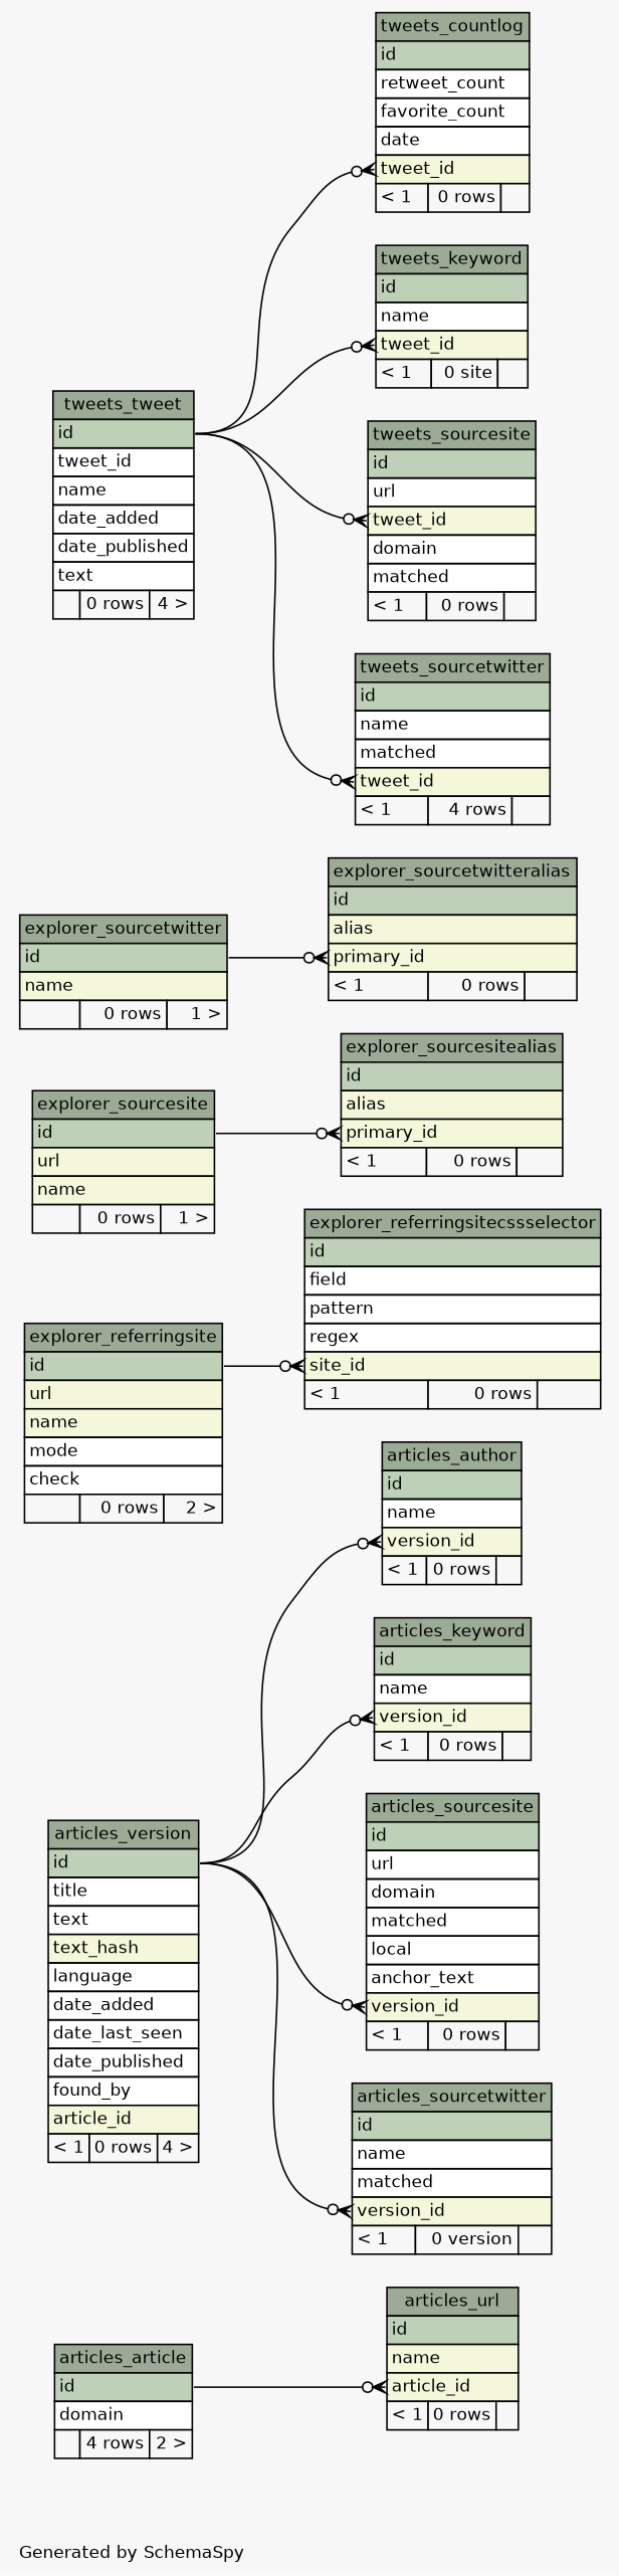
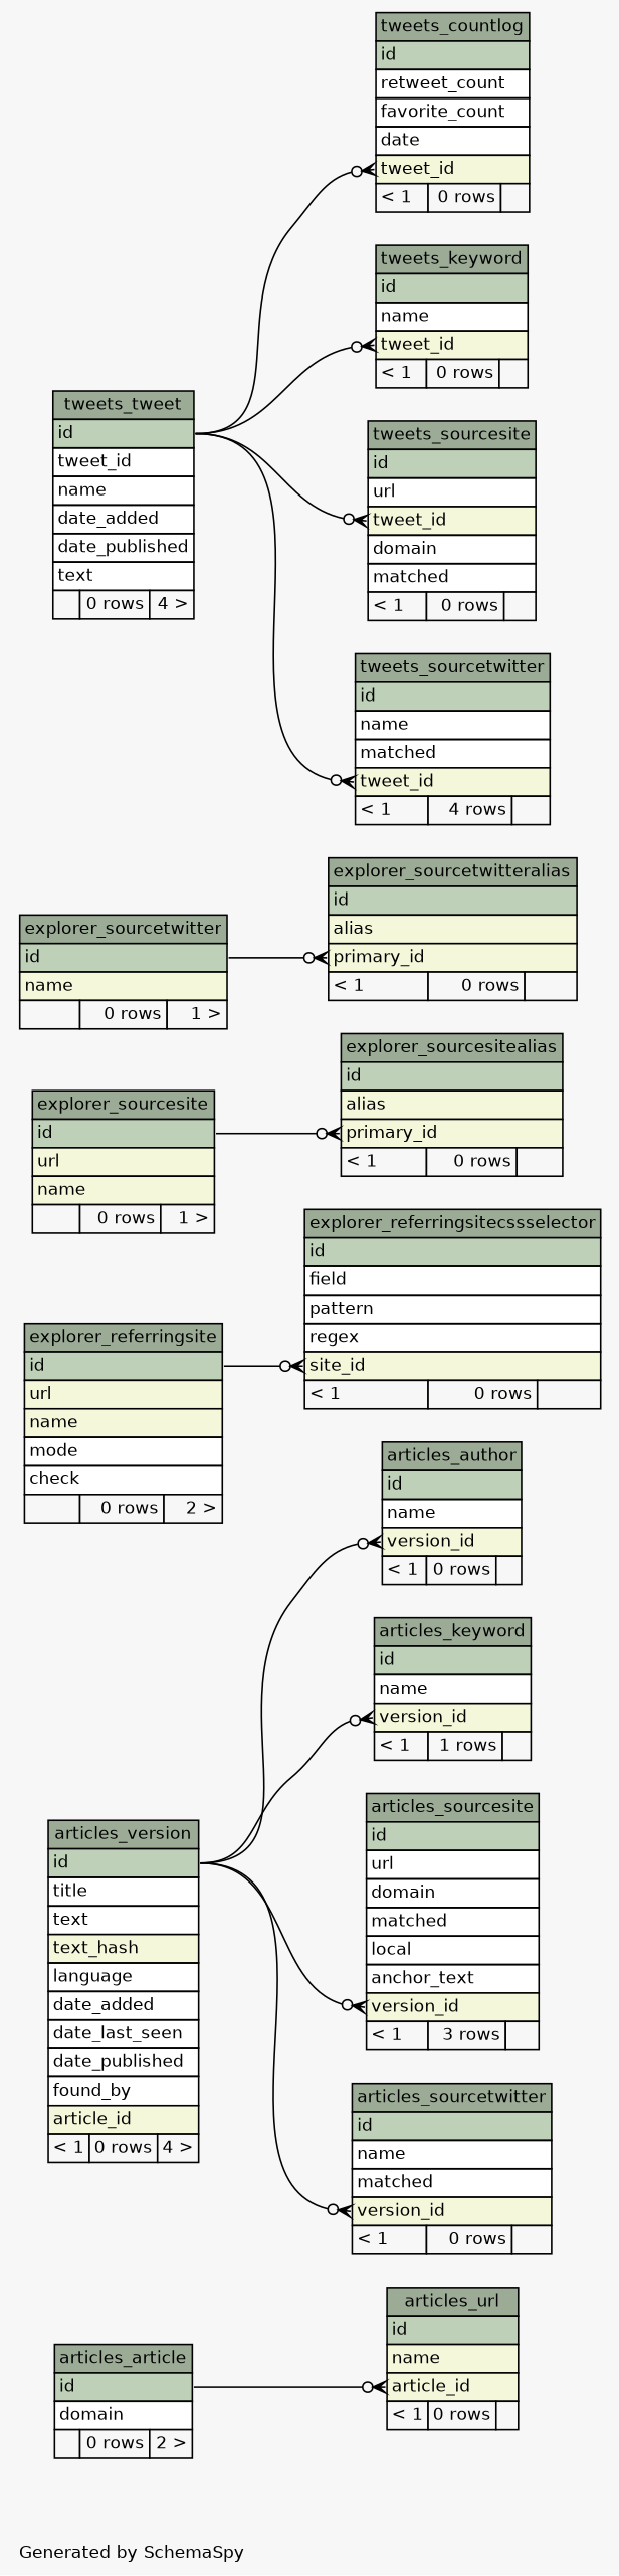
  digraph {
    bgcolor="#f7f7f7"
    fontname=Helvetica
    fontsize=11
    label="\nGenerated by SchemaSpy"
    labeljust=l
    nodesep=0.18
    rankdir=RL
    ranksep=0.46
    node [fontname=Helvetica fontsize=11 shape=plaintext]
    edge [arrowhead=none arrowsize=0.8 arrowtail=crowodot dir=back headport="id:e" tailport="version_id:w"]
-   n1 [label=<     <TABLE BORDER="0" CELLBORDER="1" CELLSPACING="0" BGCOLOR="#ffffff">       <TR><TD COLSPAN="3" BGCOLOR="#9bab96" ALIGN="CENTER">articles_article</TD></TR>       <TR><TD PORT="id" COLSPAN="3" BGCOLOR="#bed1b8" ALIGN="LEFT">id</TD></TR>       <TR><TD PORT="domain" COLSPAN="3" ALIGN="LEFT">domain</TD></TR>       <TR><TD ALIGN="LEFT" BGCOLOR="#f7f7f7">  </TD><TD ALIGN="RIGHT" BGCOLOR="#f7f7f7">4 rows</TD><TD ALIGN="RIGHT" BGCOLOR="#f7f7f7">2 &gt;</TD></TR>     </TABLE>>]
+   n1 [label=<     <TABLE BORDER="0" CELLBORDER="1" CELLSPACING="0" BGCOLOR="#ffffff">       <TR><TD COLSPAN="3" BGCOLOR="#9bab96" ALIGN="CENTER">articles_article</TD></TR>       <TR><TD PORT="id" COLSPAN="3" BGCOLOR="#bed1b8" ALIGN="LEFT">id</TD></TR>       <TR><TD PORT="domain" COLSPAN="3" ALIGN="LEFT">domain</TD></TR>       <TR><TD ALIGN="LEFT" BGCOLOR="#f7f7f7">  </TD><TD ALIGN="RIGHT" BGCOLOR="#f7f7f7">0 rows</TD><TD ALIGN="RIGHT" BGCOLOR="#f7f7f7">2 &gt;</TD></TR>     </TABLE>>]
    n2 [label=<     <TABLE BORDER="0" CELLBORDER="1" CELLSPACING="0" BGCOLOR="#ffffff">       <TR><TD COLSPAN="3" BGCOLOR="#9bab96" ALIGN="CENTER">articles_author</TD></TR>       <TR><TD PORT="id" COLSPAN="3" BGCOLOR="#bed1b8" ALIGN="LEFT">id</TD></TR>       <TR><TD PORT="name" COLSPAN="3" ALIGN="LEFT">name</TD></TR>       <TR><TD PORT="version_id" COLSPAN="3" BGCOLOR="#f4f7da" ALIGN="LEFT">version_id</TD></TR>       <TR><TD ALIGN="LEFT" BGCOLOR="#f7f7f7">&lt; 1</TD><TD ALIGN="RIGHT" BGCOLOR="#f7f7f7">0 rows</TD><TD ALIGN="RIGHT" BGCOLOR="#f7f7f7">  </TD></TR>     </TABLE>>]
    n3 [label=<     <TABLE BORDER="0" CELLBORDER="1" CELLSPACING="0" BGCOLOR="#ffffff">       <TR><TD COLSPAN="3" BGCOLOR="#9bab96" ALIGN="CENTER">articles_version</TD></TR>       <TR><TD PORT="id" COLSPAN="3" BGCOLOR="#bed1b8" ALIGN="LEFT">id</TD></TR>       <TR><TD PORT="title" COLSPAN="3" ALIGN="LEFT">title</TD></TR>       <TR><TD PORT="text" COLSPAN="3" ALIGN="LEFT">text</TD></TR>       <TR><TD PORT="text_hash" COLSPAN="3" BGCOLOR="#f4f7da" ALIGN="LEFT">text_hash</TD></TR>       <TR><TD PORT="language" COLSPAN="3" ALIGN="LEFT">language</TD></TR>       <TR><TD PORT="date_added" COLSPAN="3" ALIGN="LEFT">date_added</TD></TR>       <TR><TD PORT="date_last_seen" COLSPAN="3" ALIGN="LEFT">date_last_seen</TD></TR>       <TR><TD PORT="date_published" COLSPAN="3" ALIGN="LEFT">date_published</TD></TR>       <TR><TD PORT="found_by" COLSPAN="3" ALIGN="LEFT">found_by</TD></TR>       <TR><TD PORT="article_id" COLSPAN="3" BGCOLOR="#f4f7da" ALIGN="LEFT">article_id</TD></TR>       <TR><TD ALIGN="LEFT" BGCOLOR="#f7f7f7">&lt; 1</TD><TD ALIGN="RIGHT" BGCOLOR="#f7f7f7">0 rows</TD><TD ALIGN="RIGHT" BGCOLOR="#f7f7f7">4 &gt;</TD></TR>     </TABLE>>]
-   n4 [label=<     <TABLE BORDER="0" CELLBORDER="1" CELLSPACING="0" BGCOLOR="#ffffff">       <TR><TD COLSPAN="3" BGCOLOR="#9bab96" ALIGN="CENTER">articles_keyword</TD></TR>       <TR><TD PORT="id" COLSPAN="3" BGCOLOR="#bed1b8" ALIGN="LEFT">id</TD></TR>       <TR><TD PORT="name" COLSPAN="3" ALIGN="LEFT">name</TD></TR>       <TR><TD PORT="version_id" COLSPAN="3" BGCOLOR="#f4f7da" ALIGN="LEFT">version_id</TD></TR>       <TR><TD ALIGN="LEFT" BGCOLOR="#f7f7f7">&lt; 1</TD><TD ALIGN="RIGHT" BGCOLOR="#f7f7f7">0 rows</TD><TD ALIGN="RIGHT" BGCOLOR="#f7f7f7">  </TD></TR>     </TABLE>>]
-   n5 [label=<     <TABLE BORDER="0" CELLBORDER="1" CELLSPACING="0" BGCOLOR="#ffffff">       <TR><TD COLSPAN="3" BGCOLOR="#9bab96" ALIGN="CENTER">articles_sourcesite</TD></TR>       <TR><TD PORT="id" COLSPAN="3" BGCOLOR="#bed1b8" ALIGN="LEFT">id</TD></TR>       <TR><TD PORT="url" COLSPAN="3" ALIGN="LEFT">url</TD></TR>       <TR><TD PORT="domain" COLSPAN="3" ALIGN="LEFT">domain</TD></TR>       <TR><TD PORT="matched" COLSPAN="3" ALIGN="LEFT">matched</TD></TR>       <TR><TD PORT="local" COLSPAN="3" ALIGN="LEFT">local</TD></TR>       <TR><TD PORT="anchor_text" COLSPAN="3" ALIGN="LEFT">anchor_text</TD></TR>       <TR><TD PORT="version_id" COLSPAN="3" BGCOLOR="#f4f7da" ALIGN="LEFT">version_id</TD></TR>       <TR><TD ALIGN="LEFT" BGCOLOR="#f7f7f7">&lt; 1</TD><TD ALIGN="RIGHT" BGCOLOR="#f7f7f7">0 rows</TD><TD ALIGN="RIGHT" BGCOLOR="#f7f7f7">  </TD></TR>     </TABLE>>]
-   n6 [label=<     <TABLE BORDER="0" CELLBORDER="1" CELLSPACING="0" BGCOLOR="#ffffff">       <TR><TD COLSPAN="3" BGCOLOR="#9bab96" ALIGN="CENTER">articles_sourcetwitter</TD></TR>       <TR><TD PORT="id" COLSPAN="3" BGCOLOR="#bed1b8" ALIGN="LEFT">id</TD></TR>       <TR><TD PORT="name" COLSPAN="3" ALIGN="LEFT">name</TD></TR>       <TR><TD PORT="matched" COLSPAN="3" ALIGN="LEFT">matched</TD></TR>       <TR><TD PORT="version_id" COLSPAN="3" BGCOLOR="#f4f7da" ALIGN="LEFT">version_id</TD></TR>       <TR><TD ALIGN="LEFT" BGCOLOR="#f7f7f7">&lt; 1</TD><TD ALIGN="RIGHT" BGCOLOR="#f7f7f7">0 version</TD><TD ALIGN="RIGHT" BGCOLOR="#f7f7f7">  </TD></TR>     </TABLE>>]
+   n4 [label=<     <TABLE BORDER="0" CELLBORDER="1" CELLSPACING="0" BGCOLOR="#ffffff">       <TR><TD COLSPAN="3" BGCOLOR="#9bab96" ALIGN="CENTER">articles_keyword</TD></TR>       <TR><TD PORT="id" COLSPAN="3" BGCOLOR="#bed1b8" ALIGN="LEFT">id</TD></TR>       <TR><TD PORT="name" COLSPAN="3" ALIGN="LEFT">name</TD></TR>       <TR><TD PORT="version_id" COLSPAN="3" BGCOLOR="#f4f7da" ALIGN="LEFT">version_id</TD></TR>       <TR><TD ALIGN="LEFT" BGCOLOR="#f7f7f7">&lt; 1</TD><TD ALIGN="RIGHT" BGCOLOR="#f7f7f7">1 rows</TD><TD ALIGN="RIGHT" BGCOLOR="#f7f7f7">  </TD></TR>     </TABLE>>]
+   n5 [label=<     <TABLE BORDER="0" CELLBORDER="1" CELLSPACING="0" BGCOLOR="#ffffff">       <TR><TD COLSPAN="3" BGCOLOR="#9bab96" ALIGN="CENTER">articles_sourcesite</TD></TR>       <TR><TD PORT="id" COLSPAN="3" BGCOLOR="#bed1b8" ALIGN="LEFT">id</TD></TR>       <TR><TD PORT="url" COLSPAN="3" ALIGN="LEFT">url</TD></TR>       <TR><TD PORT="domain" COLSPAN="3" ALIGN="LEFT">domain</TD></TR>       <TR><TD PORT="matched" COLSPAN="3" ALIGN="LEFT">matched</TD></TR>       <TR><TD PORT="local" COLSPAN="3" ALIGN="LEFT">local</TD></TR>       <TR><TD PORT="anchor_text" COLSPAN="3" ALIGN="LEFT">anchor_text</TD></TR>       <TR><TD PORT="version_id" COLSPAN="3" BGCOLOR="#f4f7da" ALIGN="LEFT">version_id</TD></TR>       <TR><TD ALIGN="LEFT" BGCOLOR="#f7f7f7">&lt; 1</TD><TD ALIGN="RIGHT" BGCOLOR="#f7f7f7">3 rows</TD><TD ALIGN="RIGHT" BGCOLOR="#f7f7f7">  </TD></TR>     </TABLE>>]
+   n6 [label=<     <TABLE BORDER="0" CELLBORDER="1" CELLSPACING="0" BGCOLOR="#ffffff">       <TR><TD COLSPAN="3" BGCOLOR="#9bab96" ALIGN="CENTER">articles_sourcetwitter</TD></TR>       <TR><TD PORT="id" COLSPAN="3" BGCOLOR="#bed1b8" ALIGN="LEFT">id</TD></TR>       <TR><TD PORT="name" COLSPAN="3" ALIGN="LEFT">name</TD></TR>       <TR><TD PORT="matched" COLSPAN="3" ALIGN="LEFT">matched</TD></TR>       <TR><TD PORT="version_id" COLSPAN="3" BGCOLOR="#f4f7da" ALIGN="LEFT">version_id</TD></TR>       <TR><TD ALIGN="LEFT" BGCOLOR="#f7f7f7">&lt; 1</TD><TD ALIGN="RIGHT" BGCOLOR="#f7f7f7">0 rows</TD><TD ALIGN="RIGHT" BGCOLOR="#f7f7f7">  </TD></TR>     </TABLE>>]
    n7 [label=<     <TABLE BORDER="0" CELLBORDER="1" CELLSPACING="0" BGCOLOR="#ffffff">       <TR><TD COLSPAN="3" BGCOLOR="#9bab96" ALIGN="CENTER">articles_url</TD></TR>       <TR><TD PORT="id" COLSPAN="3" BGCOLOR="#bed1b8" ALIGN="LEFT">id</TD></TR>       <TR><TD PORT="name" COLSPAN="3" BGCOLOR="#f4f7da" ALIGN="LEFT">name</TD></TR>       <TR><TD PORT="article_id" COLSPAN="3" BGCOLOR="#f4f7da" ALIGN="LEFT">article_id</TD></TR>       <TR><TD ALIGN="LEFT" BGCOLOR="#f7f7f7">&lt; 1</TD><TD ALIGN="RIGHT" BGCOLOR="#f7f7f7">0 rows</TD><TD ALIGN="RIGHT" BGCOLOR="#f7f7f7">  </TD></TR>     </TABLE>>]
    n8 [label=<     <TABLE BORDER="0" CELLBORDER="1" CELLSPACING="0" BGCOLOR="#ffffff">       <TR><TD COLSPAN="3" BGCOLOR="#9bab96" ALIGN="CENTER">explorer_referringsite</TD></TR>       <TR><TD PORT="id" COLSPAN="3" BGCOLOR="#bed1b8" ALIGN="LEFT">id</TD></TR>       <TR><TD PORT="url" COLSPAN="3" BGCOLOR="#f4f7da" ALIGN="LEFT">url</TD></TR>       <TR><TD PORT="name" COLSPAN="3" BGCOLOR="#f4f7da" ALIGN="LEFT">name</TD></TR>       <TR><TD PORT="mode" COLSPAN="3" ALIGN="LEFT">mode</TD></TR>       <TR><TD PORT="check" COLSPAN="3" ALIGN="LEFT">check</TD></TR>       <TR><TD ALIGN="LEFT" BGCOLOR="#f7f7f7">  </TD><TD ALIGN="RIGHT" BGCOLOR="#f7f7f7">0 rows</TD><TD ALIGN="RIGHT" BGCOLOR="#f7f7f7">2 &gt;</TD></TR>     </TABLE>>]
    n9 [label=<     <TABLE BORDER="0" CELLBORDER="1" CELLSPACING="0" BGCOLOR="#ffffff">       <TR><TD COLSPAN="3" BGCOLOR="#9bab96" ALIGN="CENTER">explorer_referringsitecssselector</TD></TR>       <TR><TD PORT="id" COLSPAN="3" BGCOLOR="#bed1b8" ALIGN="LEFT">id</TD></TR>       <TR><TD PORT="field" COLSPAN="3" ALIGN="LEFT">field</TD></TR>       <TR><TD PORT="pattern" COLSPAN="3" ALIGN="LEFT">pattern</TD></TR>       <TR><TD PORT="regex" COLSPAN="3" ALIGN="LEFT">regex</TD></TR>       <TR><TD PORT="site_id" COLSPAN="3" BGCOLOR="#f4f7da" ALIGN="LEFT">site_id</TD></TR>       <TR><TD ALIGN="LEFT" BGCOLOR="#f7f7f7">&lt; 1</TD><TD ALIGN="RIGHT" BGCOLOR="#f7f7f7">0 rows</TD><TD ALIGN="RIGHT" BGCOLOR="#f7f7f7">  </TD></TR>     </TABLE>>]
    n10 [label=<     <TABLE BORDER="0" CELLBORDER="1" CELLSPACING="0" BGCOLOR="#ffffff">       <TR><TD COLSPAN="3" BGCOLOR="#9bab96" ALIGN="CENTER">explorer_sourcesite</TD></TR>       <TR><TD PORT="id" COLSPAN="3" BGCOLOR="#bed1b8" ALIGN="LEFT">id</TD></TR>       <TR><TD PORT="url" COLSPAN="3" BGCOLOR="#f4f7da" ALIGN="LEFT">url</TD></TR>       <TR><TD PORT="name" COLSPAN="3" BGCOLOR="#f4f7da" ALIGN="LEFT">name</TD></TR>       <TR><TD ALIGN="LEFT" BGCOLOR="#f7f7f7">  </TD><TD ALIGN="RIGHT" BGCOLOR="#f7f7f7">0 rows</TD><TD ALIGN="RIGHT" BGCOLOR="#f7f7f7">1 &gt;</TD></TR>     </TABLE>>]
    n11 [label=<     <TABLE BORDER="0" CELLBORDER="1" CELLSPACING="0" BGCOLOR="#ffffff">       <TR><TD COLSPAN="3" BGCOLOR="#9bab96" ALIGN="CENTER">explorer_sourcesitealias</TD></TR>       <TR><TD PORT="id" COLSPAN="3" BGCOLOR="#bed1b8" ALIGN="LEFT">id</TD></TR>       <TR><TD PORT="alias" COLSPAN="3" BGCOLOR="#f4f7da" ALIGN="LEFT">alias</TD></TR>       <TR><TD PORT="primary_id" COLSPAN="3" BGCOLOR="#f4f7da" ALIGN="LEFT">primary_id</TD></TR>       <TR><TD ALIGN="LEFT" BGCOLOR="#f7f7f7">&lt; 1</TD><TD ALIGN="RIGHT" BGCOLOR="#f7f7f7">0 rows</TD><TD ALIGN="RIGHT" BGCOLOR="#f7f7f7">  </TD></TR>     </TABLE>>]
    n12 [label=<     <TABLE BORDER="0" CELLBORDER="1" CELLSPACING="0" BGCOLOR="#ffffff">       <TR><TD COLSPAN="3" BGCOLOR="#9bab96" ALIGN="CENTER">explorer_sourcetwitter</TD></TR>       <TR><TD PORT="id" COLSPAN="3" BGCOLOR="#bed1b8" ALIGN="LEFT">id</TD></TR>       <TR><TD PORT="name" COLSPAN="3" BGCOLOR="#f4f7da" ALIGN="LEFT">name</TD></TR>       <TR><TD ALIGN="LEFT" BGCOLOR="#f7f7f7">  </TD><TD ALIGN="RIGHT" BGCOLOR="#f7f7f7">0 rows</TD><TD ALIGN="RIGHT" BGCOLOR="#f7f7f7">1 &gt;</TD></TR>     </TABLE>>]
    n13 [label=<     <TABLE BORDER="0" CELLBORDER="1" CELLSPACING="0" BGCOLOR="#ffffff">       <TR><TD COLSPAN="3" BGCOLOR="#9bab96" ALIGN="CENTER">explorer_sourcetwitteralias</TD></TR>       <TR><TD PORT="id" COLSPAN="3" BGCOLOR="#bed1b8" ALIGN="LEFT">id</TD></TR>       <TR><TD PORT="alias" COLSPAN="3" BGCOLOR="#f4f7da" ALIGN="LEFT">alias</TD></TR>       <TR><TD PORT="primary_id" COLSPAN="3" BGCOLOR="#f4f7da" ALIGN="LEFT">primary_id</TD></TR>       <TR><TD ALIGN="LEFT" BGCOLOR="#f7f7f7">&lt; 1</TD><TD ALIGN="RIGHT" BGCOLOR="#f7f7f7">0 rows</TD><TD ALIGN="RIGHT" BGCOLOR="#f7f7f7">  </TD></TR>     </TABLE>>]
    n14 [label=<     <TABLE BORDER="0" CELLBORDER="1" CELLSPACING="0" BGCOLOR="#ffffff">       <TR><TD COLSPAN="3" BGCOLOR="#9bab96" ALIGN="CENTER">tweets_countlog</TD></TR>       <TR><TD PORT="id" COLSPAN="3" BGCOLOR="#bed1b8" ALIGN="LEFT">id</TD></TR>       <TR><TD PORT="retweet_count" COLSPAN="3" ALIGN="LEFT">retweet_count</TD></TR>       <TR><TD PORT="favorite_count" COLSPAN="3" ALIGN="LEFT">favorite_count</TD></TR>       <TR><TD PORT="date" COLSPAN="3" ALIGN="LEFT">date</TD></TR>       <TR><TD PORT="tweet_id" COLSPAN="3" BGCOLOR="#f4f7da" ALIGN="LEFT">tweet_id</TD></TR>       <TR><TD ALIGN="LEFT" BGCOLOR="#f7f7f7">&lt; 1</TD><TD ALIGN="RIGHT" BGCOLOR="#f7f7f7">0 rows</TD><TD ALIGN="RIGHT" BGCOLOR="#f7f7f7">  </TD></TR>     </TABLE>>]
    n15 [label=<     <TABLE BORDER="0" CELLBORDER="1" CELLSPACING="0" BGCOLOR="#ffffff">       <TR><TD COLSPAN="3" BGCOLOR="#9bab96" ALIGN="CENTER">tweets_tweet</TD></TR>       <TR><TD PORT="id" COLSPAN="3" BGCOLOR="#bed1b8" ALIGN="LEFT">id</TD></TR>       <TR><TD PORT="tweet_id" COLSPAN="3" ALIGN="LEFT">tweet_id</TD></TR>       <TR><TD PORT="name" COLSPAN="3" ALIGN="LEFT">name</TD></TR>       <TR><TD PORT="date_added" COLSPAN="3" ALIGN="LEFT">date_added</TD></TR>       <TR><TD PORT="date_published" COLSPAN="3" ALIGN="LEFT">date_published</TD></TR>       <TR><TD PORT="text" COLSPAN="3" ALIGN="LEFT">text</TD></TR>       <TR><TD ALIGN="LEFT" BGCOLOR="#f7f7f7">  </TD><TD ALIGN="RIGHT" BGCOLOR="#f7f7f7">0 rows</TD><TD ALIGN="RIGHT" BGCOLOR="#f7f7f7">4 &gt;</TD></TR>     </TABLE>>]
-   n16 [label=<     <TABLE BORDER="0" CELLBORDER="1" CELLSPACING="0" BGCOLOR="#ffffff">       <TR><TD COLSPAN="3" BGCOLOR="#9bab96" ALIGN="CENTER">tweets_keyword</TD></TR>       <TR><TD PORT="id" COLSPAN="3" BGCOLOR="#bed1b8" ALIGN="LEFT">id</TD></TR>       <TR><TD PORT="name" COLSPAN="3" ALIGN="LEFT">name</TD></TR>       <TR><TD PORT="tweet_id" COLSPAN="3" BGCOLOR="#f4f7da" ALIGN="LEFT">tweet_id</TD></TR>       <TR><TD ALIGN="LEFT" BGCOLOR="#f7f7f7">&lt; 1</TD><TD ALIGN="RIGHT" BGCOLOR="#f7f7f7">0 site</TD><TD ALIGN="RIGHT" BGCOLOR="#f7f7f7">  </TD></TR>     </TABLE>>]
+   n16 [label=<     <TABLE BORDER="0" CELLBORDER="1" CELLSPACING="0" BGCOLOR="#ffffff">       <TR><TD COLSPAN="3" BGCOLOR="#9bab96" ALIGN="CENTER">tweets_keyword</TD></TR>       <TR><TD PORT="id" COLSPAN="3" BGCOLOR="#bed1b8" ALIGN="LEFT">id</TD></TR>       <TR><TD PORT="name" COLSPAN="3" ALIGN="LEFT">name</TD></TR>       <TR><TD PORT="tweet_id" COLSPAN="3" BGCOLOR="#f4f7da" ALIGN="LEFT">tweet_id</TD></TR>       <TR><TD ALIGN="LEFT" BGCOLOR="#f7f7f7">&lt; 1</TD><TD ALIGN="RIGHT" BGCOLOR="#f7f7f7">0 rows</TD><TD ALIGN="RIGHT" BGCOLOR="#f7f7f7">  </TD></TR>     </TABLE>>]
    n17 [label=<     <TABLE BORDER="0" CELLBORDER="1" CELLSPACING="0" BGCOLOR="#ffffff">       <TR><TD COLSPAN="3" BGCOLOR="#9bab96" ALIGN="CENTER">tweets_sourcesite</TD></TR>       <TR><TD PORT="id" COLSPAN="3" BGCOLOR="#bed1b8" ALIGN="LEFT">id</TD></TR>       <TR><TD PORT="url" COLSPAN="3" ALIGN="LEFT">url</TD></TR>       <TR><TD PORT="tweet_id" COLSPAN="3" BGCOLOR="#f4f7da" ALIGN="LEFT">tweet_id</TD></TR>       <TR><TD PORT="domain" COLSPAN="3" ALIGN="LEFT">domain</TD></TR>       <TR><TD PORT="matched" COLSPAN="3" ALIGN="LEFT">matched</TD></TR>       <TR><TD ALIGN="LEFT" BGCOLOR="#f7f7f7">&lt; 1</TD><TD ALIGN="RIGHT" BGCOLOR="#f7f7f7">0 rows</TD><TD ALIGN="RIGHT" BGCOLOR="#f7f7f7">  </TD></TR>     </TABLE>>]
    n18 [label=<     <TABLE BORDER="0" CELLBORDER="1" CELLSPACING="0" BGCOLOR="#ffffff">       <TR><TD COLSPAN="3" BGCOLOR="#9bab96" ALIGN="CENTER">tweets_sourcetwitter</TD></TR>       <TR><TD PORT="id" COLSPAN="3" BGCOLOR="#bed1b8" ALIGN="LEFT">id</TD></TR>       <TR><TD PORT="name" COLSPAN="3" ALIGN="LEFT">name</TD></TR>       <TR><TD PORT="matched" COLSPAN="3" ALIGN="LEFT">matched</TD></TR>       <TR><TD PORT="tweet_id" COLSPAN="3" BGCOLOR="#f4f7da" ALIGN="LEFT">tweet_id</TD></TR>       <TR><TD ALIGN="LEFT" BGCOLOR="#f7f7f7">&lt; 1</TD><TD ALIGN="RIGHT" BGCOLOR="#f7f7f7">4 rows</TD><TD ALIGN="RIGHT" BGCOLOR="#f7f7f7">  </TD></TR>     </TABLE>>]
    n2 -> n3
    n4 -> n3
    n5 -> n3
    n6 -> n3
    n7 -> n1 [tailport="article_id:w"]
    n9 -> n8 [tailport="site_id:w"]
    n11 -> n10 [tailport="primary_id:w"]
    n13 -> n12 [tailport="primary_id:w"]
    n14 -> n15 [tailport="tweet_id:w"]
    n16 -> n15 [tailport="tweet_id:w"]
    n17 -> n15 [tailport="tweet_id:w"]
    n18 -> n15 [tailport="tweet_id:w"]
  }
